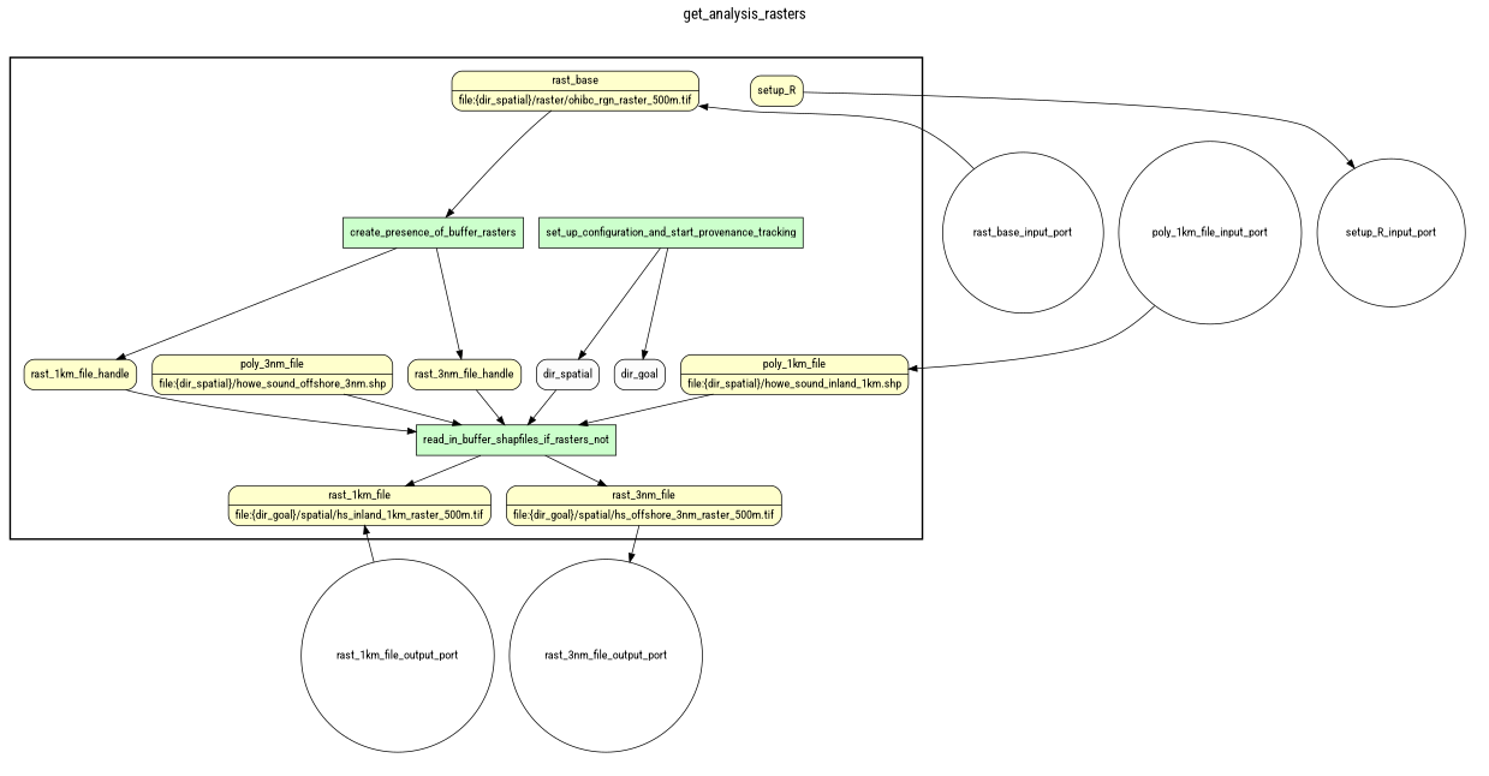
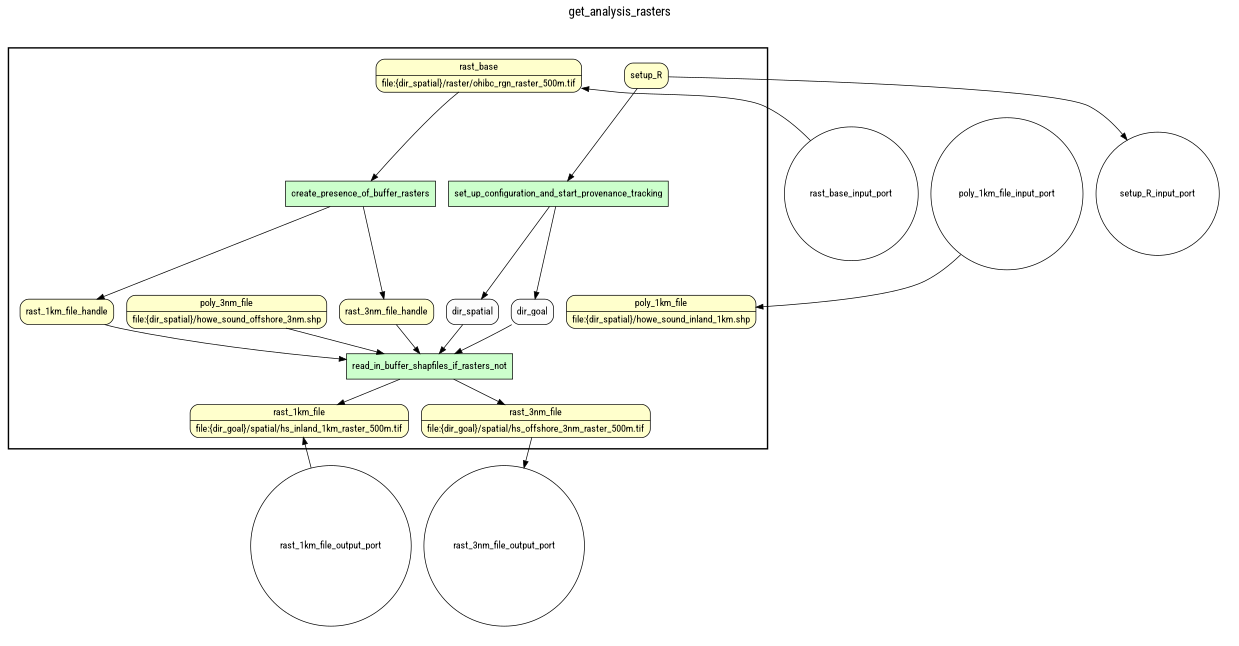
  digraph {
    fontname="Roboto Condensed"
    fontsize=18
    label=get_analysis_rasters
    labelloc=t
    rankdir=TB
    node [fillcolor="#FFFFCC" fontname="Roboto Condensed" peripheries=1 shape=box style="rounded,filled"]
    edge [fontname="Roboto Condensed"]
    set_up_configuration_and_start_provenance_tracking [fillcolor="#CCFFCC" style=filled]
    dir_goal [fillcolor="#FCFCFC"]
    dir_spatial [fillcolor="#FCFCFC"]
    create_presence_of_buffer_rasters [fillcolor="#CCFFCC" style=filled]
    rast_3nm_file_handle
    rast_1km_file_handle
    read_in_buffer_shapfiles_if_rasters_not [fillcolor="#CCFFCC" style=filled]
    n8 [label="{<f0> rast_3nm_file |<f1> file\:\{dir_goal\}/spatial/hs_offshore_3nm_raster_500m.tif}" rankdir=LR shape=record]
    n9 [label="{<f0> rast_1km_file |<f1> file\:\{dir_goal\}/spatial/hs_inland_1km_raster_500m.tif}" rankdir=LR shape=record]
    setup_R
    n11 [label="{<f0> rast_base |<f1> file\:\{dir_spatial\}/raster/ohibc_rgn_raster_500m.tif}" rankdir=LR shape=record]
    n12 [label="{<f0> poly_3nm_file |<f1> file\:\{dir_spatial\}/howe_sound_offshore_3nm.shp}" rankdir=LR shape=record]
    n13 [label="{<f0> poly_1km_file |<f1> file\:\{dir_spatial\}/howe_sound_inland_1km.shp}" rankdir=LR shape=record]
    setup_R_input_port [fillcolor="#FFFFFF" shape=circle width=0.2]
    poly_1km_file_input_port [fillcolor="#FFFFFF" shape=circle width=0.2]
    rast_base_input_port [fillcolor="#FFFFFF" shape=circle width=0.2]
    rast_3nm_file_output_port [fillcolor="#FFFFFF" shape=circle width=0.2]
    rast_1km_file_output_port [fillcolor="#FFFFFF" shape=circle width=0.2]
    subgraph cluster_1 {
      color=black
      label=""
      penwidth=2
      subgraph cluster_2 {
        color=white
        label=""
        penwidth=2
        set_up_configuration_and_start_provenance_tracking
        dir_goal
        dir_spatial
        create_presence_of_buffer_rasters
        rast_3nm_file_handle
        rast_1km_file_handle
        read_in_buffer_shapfiles_if_rasters_not
        n8
        n9
        setup_R
        n11
        n12
        n13
      }
    }
    subgraph cluster_3 {
      color=white
      label=""
      subgraph cluster_4 {
        color=white
        label=""
        rast_3nm_file_output_port
        rast_1km_file_output_port
      }
    }
    subgraph cluster_5 {
      color=white
      label=""
      subgraph cluster_6 {
        color=white
        label=""
        setup_R_input_port
        poly_1km_file_input_port
        rast_base_input_port
      }
    }
    set_up_configuration_and_start_provenance_tracking -> dir_goal
    set_up_configuration_and_start_provenance_tracking -> dir_spatial
    dir_spatial -> read_in_buffer_shapfiles_if_rasters_not
    create_presence_of_buffer_rasters -> rast_3nm_file_handle
    create_presence_of_buffer_rasters -> rast_1km_file_handle
    rast_3nm_file_handle -> read_in_buffer_shapfiles_if_rasters_not
    rast_1km_file_handle -> read_in_buffer_shapfiles_if_rasters_not
    read_in_buffer_shapfiles_if_rasters_not -> n8
    read_in_buffer_shapfiles_if_rasters_not -> n9
    n8 -> rast_3nm_file_output_port
+   setup_R -> set_up_configuration_and_start_provenance_tracking
    setup_R -> setup_R_input_port
    n11 -> create_presence_of_buffer_rasters
    n12 -> read_in_buffer_shapfiles_if_rasters_not
-   n13 -> read_in_buffer_shapfiles_if_rasters_not
+   dir_goal -> read_in_buffer_shapfiles_if_rasters_not
    poly_1km_file_input_port -> n13
    rast_base_input_port -> n11
    rast_1km_file_output_port -> n9
  }
